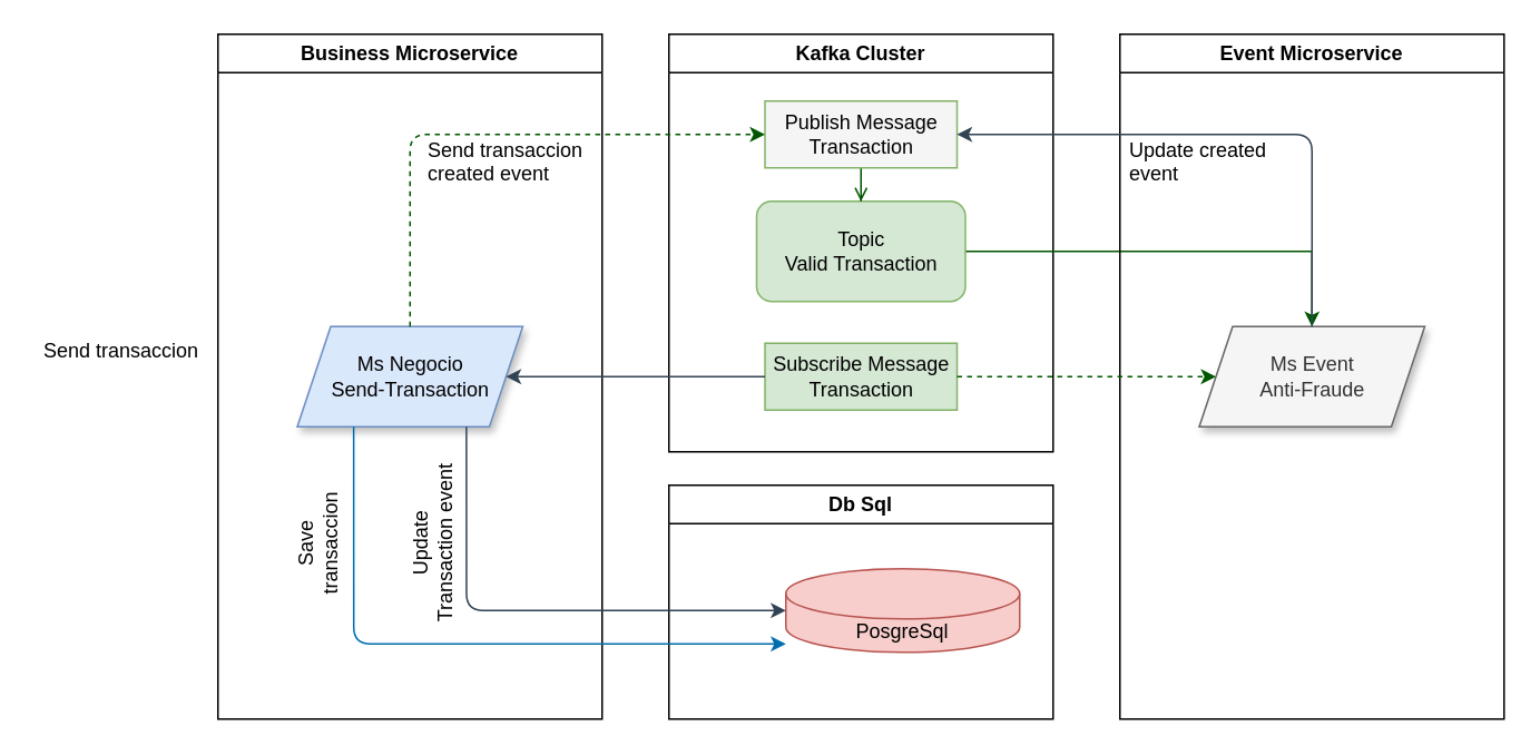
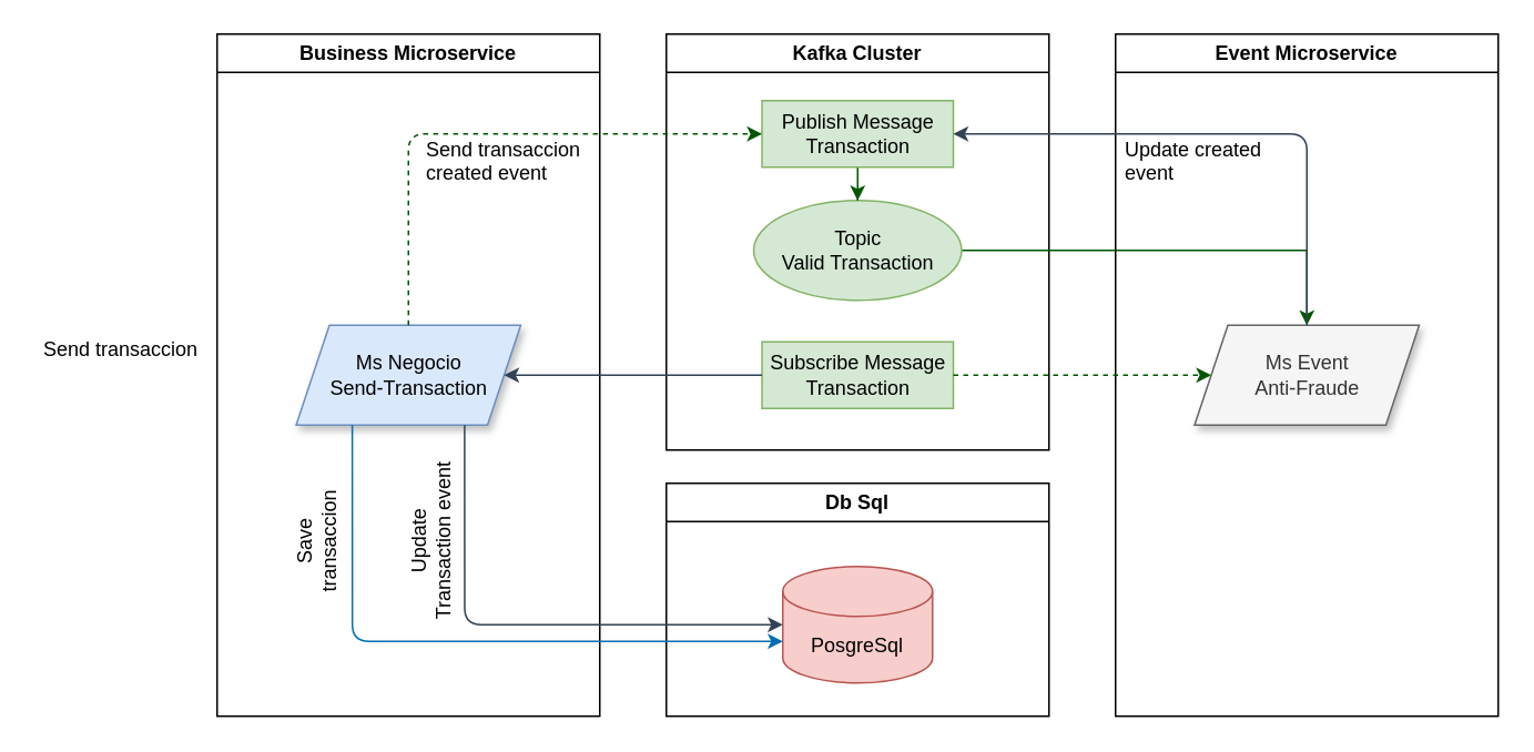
  <mxCell id="0" />
  <mxCell id="1" parent="0" />
  <mxCell id="2" value="Business Microservice" style="swimlane;whiteSpace=wrap;html=1;startSize=23;" parent="1" vertex="1"><mxGeometry x="130" y="20" width="230" height="410" as="geometry" /></mxCell>
  <mxCell id="3" value="Ms Negocio&lt;br style=&quot;border-color: var(--border-color);&quot;&gt;Send-Transaction" style="shape=parallelogram;perimeter=parallelogramPerimeter;whiteSpace=wrap;html=1;fixedSize=1;shadow=1;fillColor=#dae8fc;strokeColor=#6c8ebf;" parent="2" vertex="1"><mxGeometry x="47.5" y="175" width="135" height="60" as="geometry" /></mxCell>
  <mxCell id="4" value="Save transaccion" style="text;html=1;strokeColor=none;fillColor=none;align=center;verticalAlign=middle;whiteSpace=wrap;rounded=0;rotation=-90;" parent="2" vertex="1"><mxGeometry x="30" y="290" width="60" height="30" as="geometry" /></mxCell>
  <mxCell id="5" value="Update Transaction event" style="text;html=1;strokeColor=none;fillColor=none;align=center;verticalAlign=middle;whiteSpace=wrap;rounded=0;rotation=-90;" parent="2" vertex="1"><mxGeometry x="80" y="290" width="97.5" height="30" as="geometry" /></mxCell>
  <mxCell id="6" value="Send transaccion created event" style="text;strokeColor=none;fillColor=none;align=left;verticalAlign=middle;spacingLeft=4;spacingRight=4;overflow=hidden;points=[[0,0.5],[1,0.5]];portConstraint=eastwest;rotatable=0;whiteSpace=wrap;html=1;" parent="2" vertex="1"><mxGeometry x="120" y="60" width="110" height="30" as="geometry" /></mxCell>
  <mxCell id="7" value="Kafka Cluster" style="swimlane;whiteSpace=wrap;html=1;" parent="1" vertex="1"><mxGeometry x="400" y="20" width="230" height="250" as="geometry" /></mxCell>
  <mxCell id="8" style="edgeStyle=orthogonalEdgeStyle;rounded=0;orthogonalLoop=1;jettySize=auto;html=1;fillColor=#008a00;strokeColor=#005700;" parent="7" source="9" target="21" edge="1"><mxGeometry relative="1" as="geometry" /></mxCell>
- <mxCell id="9" value="Topic&lt;br style=&quot;border-color: var(--border-color);&quot;&gt;Valid Transaction" style="whiteSpace=wrap;html=1;fillColor=#d5e8d4;strokeColor=#82b366;rounded=1;" parent="7" vertex="1"><mxGeometry x="52.5" y="100" width="125" height="60" as="geometry" /></mxCell>
+ <mxCell id="9" value="Topic&lt;br style=&quot;border-color: var(--border-color);&quot;&gt;Valid Transaction" style="ellipse;whiteSpace=wrap;html=1;fillColor=#d5e8d4;strokeColor=#82b366;" parent="7" vertex="1"><mxGeometry x="52.5" y="100" width="125" height="60" as="geometry" /></mxCell>
  <mxCell id="10" value="Subscribe Message&lt;br&gt;Transaction" style="rounded=0;whiteSpace=wrap;html=1;fillColor=#d5e8d4;strokeColor=#82b366;" parent="7" vertex="1"><mxGeometry x="57.5" y="185" width="115" height="40" as="geometry" /></mxCell>
- <mxCell id="11" style="edgeStyle=orthogonalEdgeStyle;rounded=0;orthogonalLoop=1;jettySize=auto;html=1;entryX=0.5;entryY=0;entryDx=0;entryDy=0;fillColor=#008a00;strokeColor=#005700;endArrow=open;" parent="7" source="12" target="9" edge="1"><mxGeometry relative="1" as="geometry" /></mxCell>
- <mxCell id="12" value="Publish Message&lt;br&gt;Transaction" style="rounded=0;whiteSpace=wrap;html=1;fillColor=#f5f5f5;strokeColor=#82b366;" parent="7" vertex="1"><mxGeometry x="57.5" y="40" width="115" height="40" as="geometry" /></mxCell>
+ <mxCell id="11" style="edgeStyle=orthogonalEdgeStyle;rounded=0;orthogonalLoop=1;jettySize=auto;html=1;entryX=0.5;entryY=0;entryDx=0;entryDy=0;fillColor=#008a00;strokeColor=#005700;" parent="7" source="12" target="9" edge="1"><mxGeometry relative="1" as="geometry" /></mxCell>
+ <mxCell id="12" value="Publish Message&lt;br&gt;Transaction" style="rounded=0;whiteSpace=wrap;html=1;fillColor=#d5e8d4;strokeColor=#82b366;" parent="7" vertex="1"><mxGeometry x="57.5" y="40" width="115" height="40" as="geometry" /></mxCell>
  <mxCell id="13" style="edgeStyle=orthogonalEdgeStyle;rounded=1;orthogonalLoop=1;jettySize=auto;html=1;exitX=0.5;exitY=0;exitDx=0;exitDy=0;entryX=0;entryY=0.5;entryDx=0;entryDy=0;fillColor=#008a00;strokeColor=#005700;dashed=1;" parent="1" source="3" target="12" edge="1"><mxGeometry relative="1" as="geometry" /></mxCell>
  <mxCell id="14" value="Db Sql" style="swimlane;whiteSpace=wrap;html=1;" parent="1" vertex="1"><mxGeometry x="400" y="290" width="230" height="140" as="geometry" /></mxCell>
- <mxCell id="15" value="PosgreSql" style="shape=cylinder3;whiteSpace=wrap;html=1;boundedLbl=1;backgroundOutline=1;size=15;fillColor=#f8cecc;strokeColor=#b85450;" parent="14" vertex="1"><mxGeometry x="70" y="50" width="140" height="50" as="geometry" /></mxCell>
+ <mxCell id="15" value="PosgreSql" style="shape=cylinder3;whiteSpace=wrap;html=1;boundedLbl=1;backgroundOutline=1;size=15;fillColor=#f8cecc;strokeColor=#b85450;" parent="14" vertex="1"><mxGeometry x="70" y="50" width="90" height="70" as="geometry" /></mxCell>
  <mxCell id="16" value="Send transaccion" style="text;strokeColor=none;fillColor=none;align=left;verticalAlign=middle;spacingLeft=4;spacingRight=4;overflow=hidden;points=[[0,0.5],[1,0.5]];portConstraint=eastwest;rotatable=0;whiteSpace=wrap;html=1;" parent="1" vertex="1"><mxGeometry x="20" y="195" width="110" height="30" as="geometry" /></mxCell>
  <mxCell id="17" style="edgeStyle=orthogonalEdgeStyle;rounded=1;orthogonalLoop=1;jettySize=auto;html=1;entryX=1;entryY=0.5;entryDx=0;entryDy=0;fillColor=#647687;strokeColor=#314354;" parent="1" source="10" target="3" edge="1"><mxGeometry relative="1" as="geometry" /></mxCell>
  <mxCell id="18" style="edgeStyle=orthogonalEdgeStyle;rounded=1;orthogonalLoop=1;jettySize=auto;html=1;exitX=0.25;exitY=1;exitDx=0;exitDy=0;entryX=0;entryY=0;entryDx=0;entryDy=45;entryPerimeter=0;fillColor=#1ba1e2;strokeColor=#006EAF;" parent="1" source="3" target="15" edge="1"><mxGeometry relative="1" as="geometry" /></mxCell>
  <mxCell id="19" style="edgeStyle=orthogonalEdgeStyle;rounded=1;orthogonalLoop=1;jettySize=auto;html=1;exitX=0.75;exitY=1;exitDx=0;exitDy=0;entryX=0;entryY=0.5;entryDx=0;entryDy=0;entryPerimeter=0;fillColor=#647687;strokeColor=#314354;" parent="1" source="3" target="15" edge="1"><mxGeometry relative="1" as="geometry" /></mxCell>
  <mxCell id="20" value="Event Microservice" style="swimlane;whiteSpace=wrap;html=1;startSize=23;" parent="1" vertex="1"><mxGeometry x="670" y="20" width="230" height="410" as="geometry" /></mxCell>
  <mxCell id="21" value="Ms Event&lt;br style=&quot;border-color: var(--border-color);&quot;&gt;Anti-Fraude" style="shape=parallelogram;perimeter=parallelogramPerimeter;whiteSpace=wrap;html=1;fixedSize=1;shadow=1;fillColor=#f5f5f5;strokeColor=#666666;fontColor=#333333;" parent="20" vertex="1"><mxGeometry x="47.5" y="175" width="135" height="60" as="geometry" /></mxCell>
  <mxCell id="22" value="Update created event" style="text;strokeColor=none;fillColor=none;align=left;verticalAlign=middle;spacingLeft=4;spacingRight=4;overflow=hidden;points=[[0,0.5],[1,0.5]];portConstraint=eastwest;rotatable=0;whiteSpace=wrap;html=1;" parent="20" vertex="1"><mxGeometry y="60" width="110" height="30" as="geometry" /></mxCell>
  <mxCell id="23" style="edgeStyle=orthogonalEdgeStyle;rounded=1;orthogonalLoop=1;jettySize=auto;html=1;exitX=0.5;exitY=0;exitDx=0;exitDy=0;entryX=1;entryY=0.5;entryDx=0;entryDy=0;fillColor=#647687;strokeColor=#314354;" parent="1" source="21" target="12" edge="1"><mxGeometry relative="1" as="geometry" /></mxCell>
  <mxCell id="24" style="edgeStyle=orthogonalEdgeStyle;rounded=0;orthogonalLoop=1;jettySize=auto;html=1;exitX=1;exitY=0.5;exitDx=0;exitDy=0;entryX=0;entryY=0.5;entryDx=0;entryDy=0;dashed=1;fillColor=#008a00;strokeColor=#005700;" parent="1" source="10" target="21" edge="1"><mxGeometry relative="1" as="geometry" /></mxCell>
